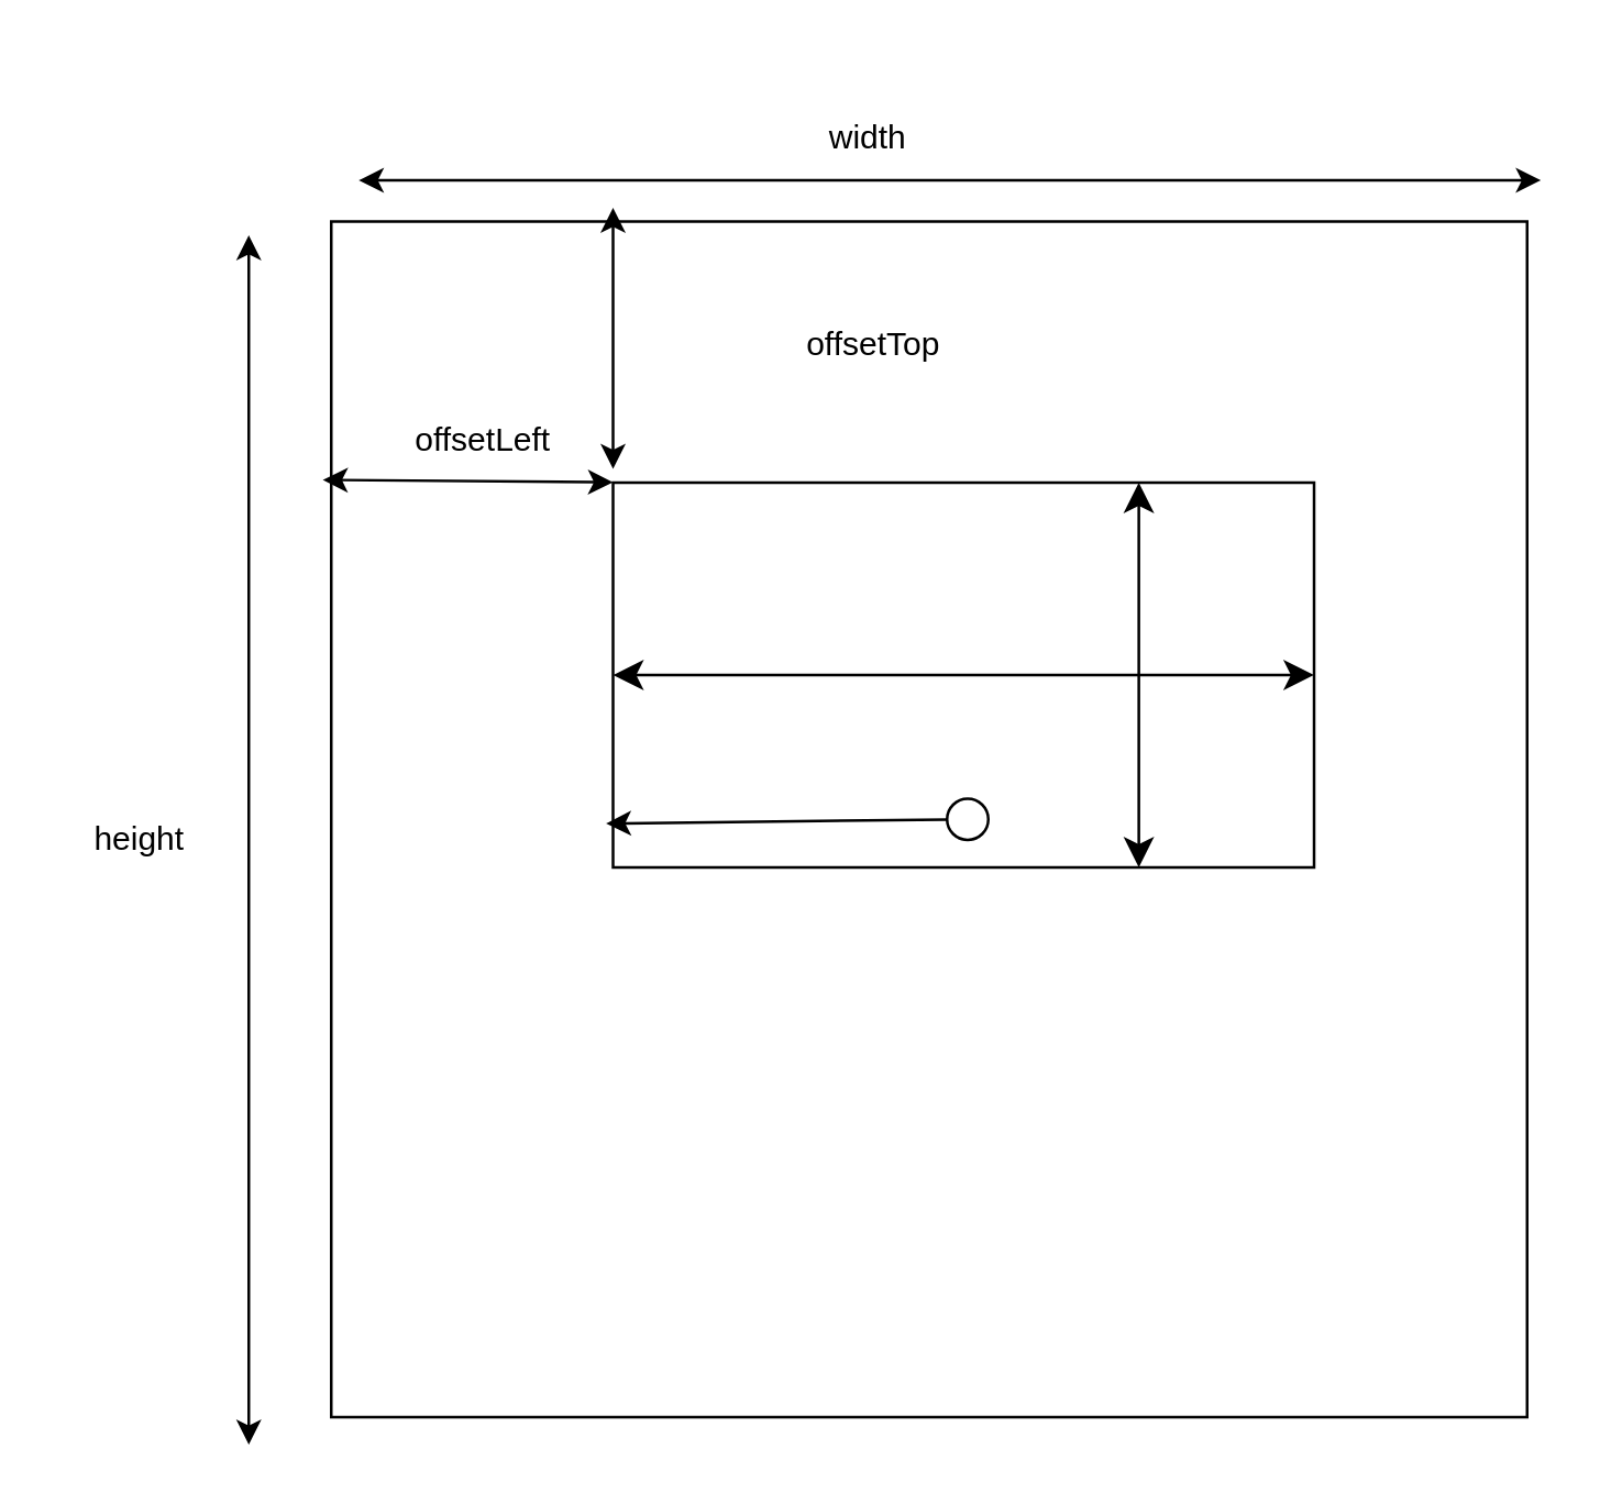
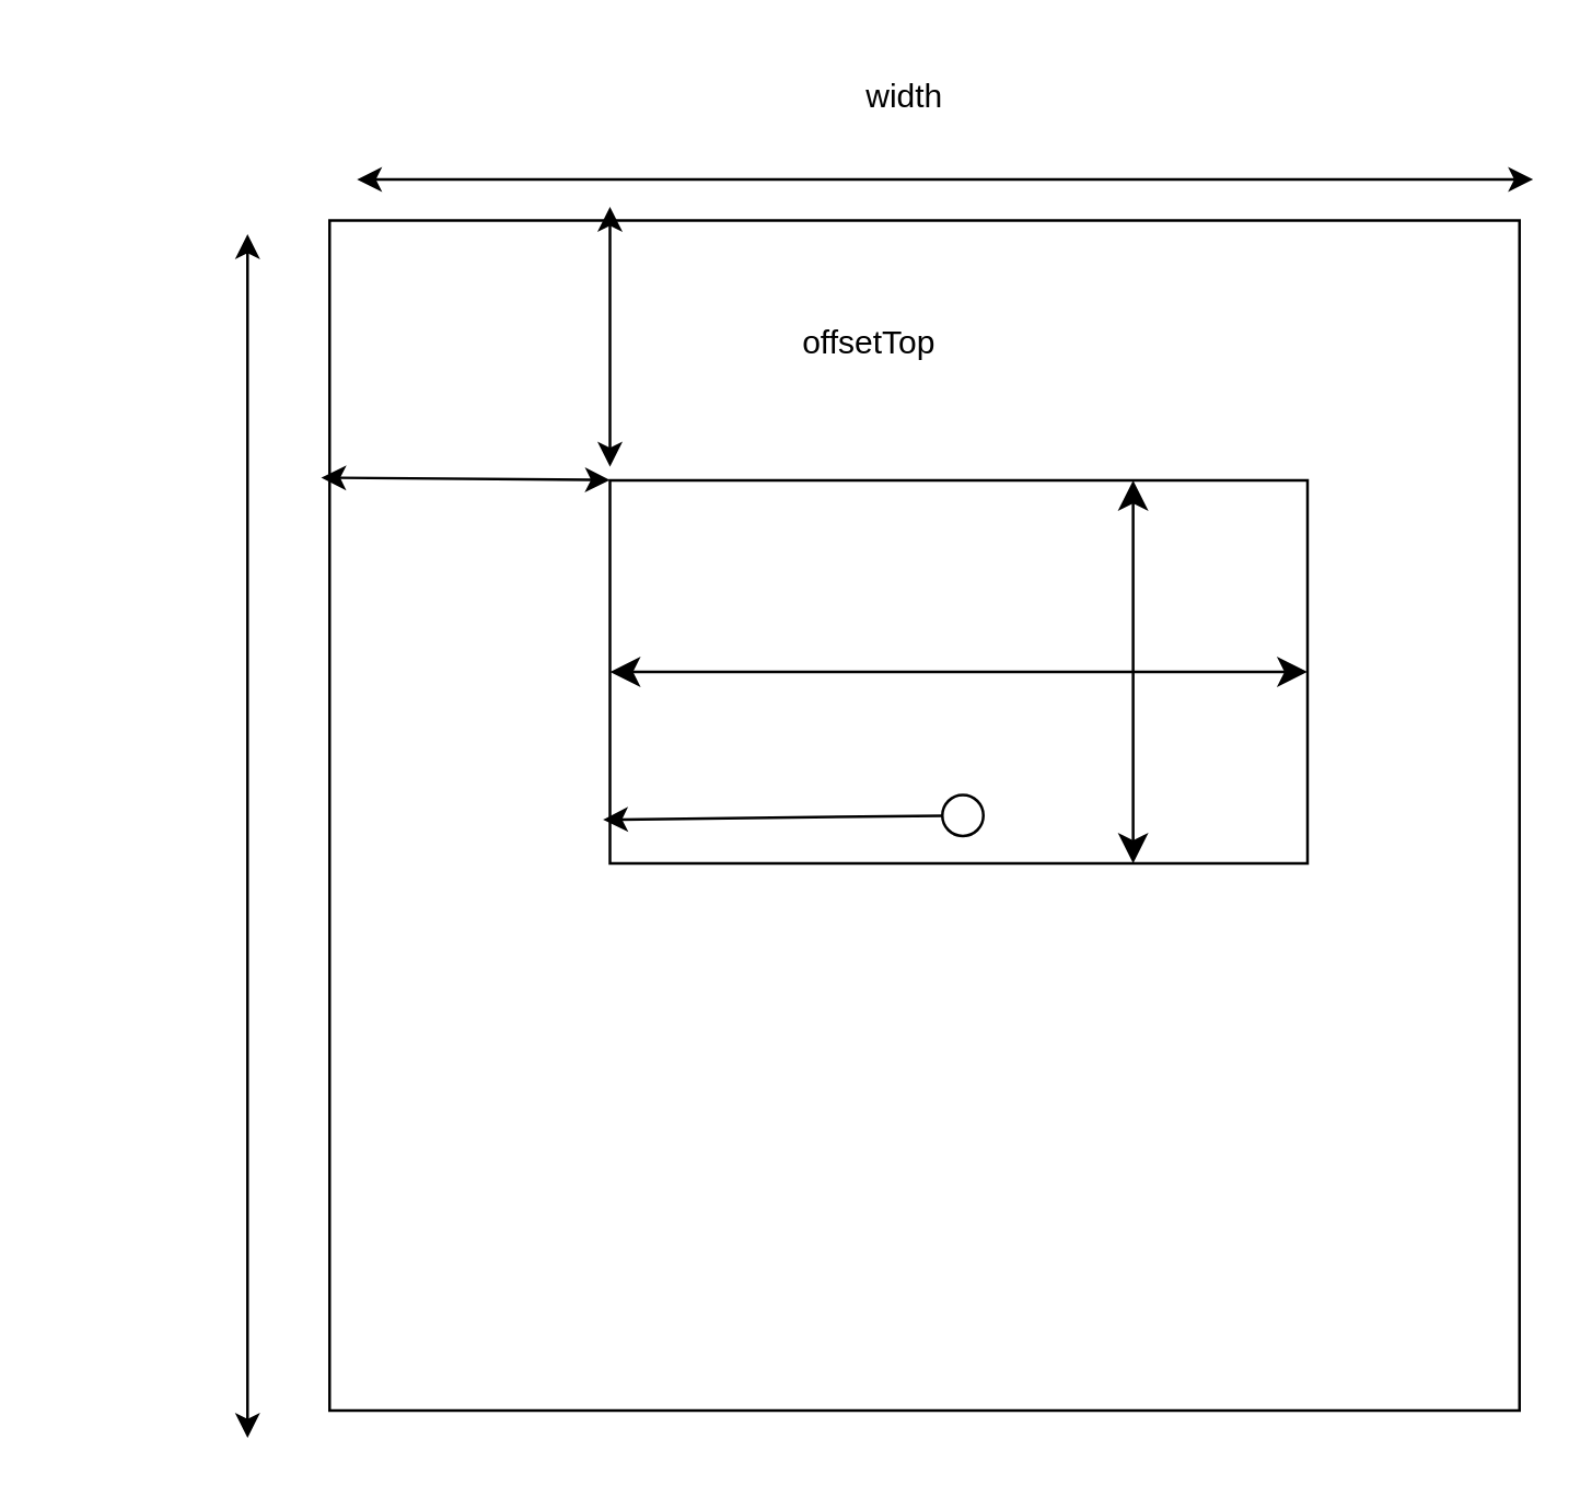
  <mxCell id="0" />
  <mxCell id="1" parent="0" />
  <mxCell id="2" value="" style="whiteSpace=wrap;html=1;aspect=fixed;" parent="1" vertex="1"><mxGeometry x="120" y="80" width="435" height="435" as="geometry" /></mxCell>
  <mxCell id="3" value="" style="endArrow=classic;startArrow=classic;html=1;" parent="1" edge="1"><mxGeometry width="50" height="50" relative="1" as="geometry"><mxPoint x="560" y="65" as="sourcePoint" /><mxPoint x="130" y="65" as="targetPoint" /><Array as="points"><mxPoint x="190" y="65" /></Array></mxGeometry></mxCell>
- <mxCell id="4" value="width" style="text;html=1;align=center;verticalAlign=middle;resizable=0;points=[];autosize=1;strokeColor=none;fillColor=none;" parent="1" vertex="1"><mxGeometry x="290" y="35" width="50" height="30" as="geometry" /></mxCell>
+ <mxCell id="4" value="width" style="text;html=1;align=center;verticalAlign=middle;resizable=0;points=[];autosize=1;strokeColor=none;fillColor=none;" parent="1" vertex="1"><mxGeometry x="305" y="20" width="50" height="30" as="geometry" /></mxCell>
  <mxCell id="5" value="" style="endArrow=classic;startArrow=classic;html=1;" parent="1" edge="1"><mxGeometry width="50" height="50" relative="1" as="geometry"><mxPoint x="90" y="525" as="sourcePoint" /><mxPoint x="90" y="85" as="targetPoint" /></mxGeometry></mxCell>
- <mxCell id="6" value="height" style="text;html=1;align=center;verticalAlign=middle;resizable=0;points=[];autosize=1;strokeColor=none;fillColor=none;" parent="1" vertex="1"><mxGeometry x="20" y="290" width="60" height="30" as="geometry" /></mxCell>
  <mxCell id="7" value="" style="rounded=0;whiteSpace=wrap;html=1;" parent="1" vertex="1"><mxGeometry x="222.5" y="175" width="255" height="140" as="geometry" /></mxCell>
  <mxCell id="8" value="" style="endArrow=classic;startArrow=classic;html=1;entryX=0;entryY=0.5;entryDx=0;entryDy=0;exitX=-0.007;exitY=0.373;exitDx=0;exitDy=0;exitPerimeter=0;" parent="1" edge="1"><mxGeometry width="50" height="50" relative="1" as="geometry"><mxPoint x="116.92" y="174" as="sourcePoint" /><mxPoint x="222.5" y="174.88" as="targetPoint" /></mxGeometry></mxCell>
- <mxCell id="9" value="offsetLeft" style="text;html=1;align=center;verticalAlign=middle;resizable=0;points=[];autosize=1;strokeColor=none;fillColor=none;" parent="1" vertex="1"><mxGeometry x="140" y="144.88" width="70" height="30" as="geometry" /></mxCell>
  <mxCell id="10" value="" style="endArrow=classic;startArrow=classic;html=1;entryX=0.5;entryY=0;entryDx=0;entryDy=0;" parent="1" edge="1"><mxGeometry width="50" height="50" relative="1" as="geometry"><mxPoint x="222.5" y="170" as="sourcePoint" /><mxPoint x="222.5" y="75" as="targetPoint" /><Array as="points"><mxPoint x="222.5" y="110" /></Array></mxGeometry></mxCell>
  <mxCell id="11" value="offsetTop" style="text;html=1;align=center;verticalAlign=middle;resizable=0;points=[];autosize=1;strokeColor=none;fillColor=none;" parent="1" vertex="1"><mxGeometry x="281.5" y="110" width="70" height="30" as="geometry" /></mxCell>
  <mxCell id="12" value="" style="edgeStyle=none;orthogonalLoop=1;jettySize=auto;html=1;endArrow=classic;startArrow=classic;endSize=8;startSize=8;entryX=1;entryY=0.5;entryDx=0;entryDy=0;exitX=0;exitY=0.5;exitDx=0;exitDy=0;" parent="1" source="7" target="7" edge="1"><mxGeometry width="100" relative="1" as="geometry"><mxPoint x="-30" y="95" as="sourcePoint" /><mxPoint x="70" y="95" as="targetPoint" /><Array as="points" /></mxGeometry></mxCell>
  <mxCell id="13" value="" style="edgeStyle=none;orthogonalLoop=1;jettySize=auto;html=1;endArrow=classic;startArrow=classic;endSize=8;startSize=8;exitX=0.75;exitY=0;exitDx=0;exitDy=0;entryX=0.75;entryY=1;entryDx=0;entryDy=0;" parent="1" source="7" target="7" edge="1"><mxGeometry width="100" relative="1" as="geometry"><mxPoint x="610" y="205" as="sourcePoint" /><mxPoint x="710" y="205" as="targetPoint" /><Array as="points" /></mxGeometry></mxCell>
  <mxCell id="14" style="edgeStyle=none;html=1;entryX=-0.01;entryY=0.886;entryDx=0;entryDy=0;entryPerimeter=0;" parent="1" source="15" target="7" edge="1"><mxGeometry relative="1" as="geometry" /></mxCell>
  <mxCell id="15" value="" style="ellipse;whiteSpace=wrap;html=1;aspect=fixed;" parent="1" vertex="1"><mxGeometry x="344" y="290" width="15" height="15" as="geometry" /></mxCell>
